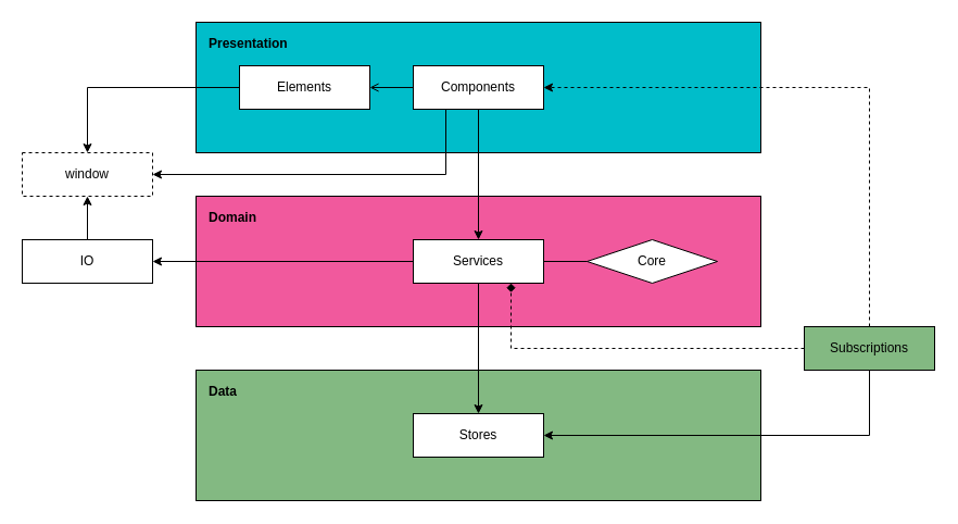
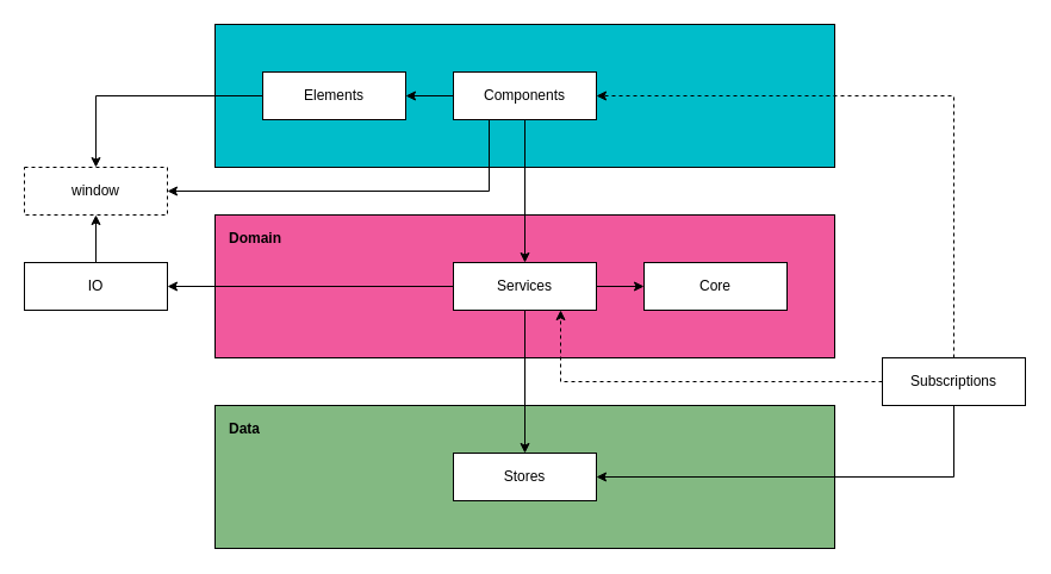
  <mxCell id="0" />
  <mxCell id="1" parent="0" />
  <mxCell id="2" value="" style="rounded=0;whiteSpace=wrap;html=1;fillColor=#83b982;" vertex="1" parent="1"><mxGeometry x="180" y="340" width="520" height="120" as="geometry" /></mxCell>
  <mxCell id="3" value="" style="rounded=0;whiteSpace=wrap;html=1;fillColor=#f1599d;" vertex="1" parent="1"><mxGeometry x="180" y="180" width="520" height="120" as="geometry" /></mxCell>
  <mxCell id="4" value="" style="rounded=0;whiteSpace=wrap;html=1;fillColor=#00BDCA;" vertex="1" parent="1"><mxGeometry x="180" y="20" width="520" height="120" as="geometry" /></mxCell>
  <mxCell id="5" value="Services" style="rounded=0;whiteSpace=wrap;html=1;" vertex="1" parent="1"><mxGeometry x="380" y="220" width="120" height="40" as="geometry" /></mxCell>
  <mxCell id="6" style="edgeStyle=orthogonalEdgeStyle;rounded=0;orthogonalLoop=1;jettySize=auto;html=1;exitX=0.5;exitY=1;exitDx=0;exitDy=0;entryX=0.5;entryY=0;entryDx=0;entryDy=0;" edge="1" parent="1" source="7" target="5"><mxGeometry relative="1" as="geometry" /></mxCell>
  <mxCell id="7" value="Components" style="rounded=0;whiteSpace=wrap;html=1;" vertex="1" parent="1"><mxGeometry x="380" y="60" width="120" height="40" as="geometry" /></mxCell>
  <mxCell id="8" value="Elements" style="rounded=0;whiteSpace=wrap;html=1;" vertex="1" parent="1"><mxGeometry x="220" y="60" width="120" height="40" as="geometry" /></mxCell>
- <mxCell id="9" value="" style="edgeStyle=orthogonalEdgeStyle;rounded=0;orthogonalLoop=1;jettySize=auto;html=1;endArrow=open;" edge="1" parent="1" source="7" target="8"><mxGeometry relative="1" as="geometry" /></mxCell>
+ <mxCell id="9" value="" style="edgeStyle=orthogonalEdgeStyle;rounded=0;orthogonalLoop=1;jettySize=auto;html=1;" edge="1" parent="1" source="7" target="8"><mxGeometry relative="1" as="geometry" /></mxCell>
  <mxCell id="10" value="Stores" style="rounded=0;whiteSpace=wrap;html=1;" vertex="1" parent="1"><mxGeometry x="380" y="380" width="120" height="40" as="geometry" /></mxCell>
  <mxCell id="11" style="edgeStyle=orthogonalEdgeStyle;rounded=0;orthogonalLoop=1;jettySize=auto;html=1;exitX=0.5;exitY=1;exitDx=0;exitDy=0;entryX=0.5;entryY=0;entryDx=0;entryDy=0;" edge="1" parent="1" source="5" target="10"><mxGeometry relative="1" as="geometry" /></mxCell>
  <mxCell id="12" style="edgeStyle=orthogonalEdgeStyle;rounded=0;orthogonalLoop=1;jettySize=auto;html=1;exitX=0.5;exitY=1;exitDx=0;exitDy=0;entryX=1;entryY=0.5;entryDx=0;entryDy=0;" edge="1" parent="1" source="15" target="10"><mxGeometry relative="1" as="geometry" /></mxCell>
  <mxCell id="13" style="edgeStyle=orthogonalEdgeStyle;rounded=0;orthogonalLoop=1;jettySize=auto;html=1;exitX=0.5;exitY=0;exitDx=0;exitDy=0;entryX=1;entryY=0.5;entryDx=0;entryDy=0;dashed=1;" edge="1" parent="1" source="15" target="7"><mxGeometry relative="1" as="geometry" /></mxCell>
- <mxCell id="14" style="edgeStyle=orthogonalEdgeStyle;rounded=0;orthogonalLoop=1;jettySize=auto;html=1;exitX=0;exitY=0.5;exitDx=0;exitDy=0;entryX=0.75;entryY=1;entryDx=0;entryDy=0;dashed=1;endArrow=diamond;" edge="1" parent="1" source="15" target="5"><mxGeometry relative="1" as="geometry" /></mxCell>
- <mxCell id="15" value="Subscriptions" style="rounded=0;whiteSpace=wrap;html=1;fillColor=#83b982;" vertex="1" parent="1"><mxGeometry x="740" y="300" width="120" height="40" as="geometry" /></mxCell>
+ <mxCell id="14" style="edgeStyle=orthogonalEdgeStyle;rounded=0;orthogonalLoop=1;jettySize=auto;html=1;exitX=0;exitY=0.5;exitDx=0;exitDy=0;entryX=0.75;entryY=1;entryDx=0;entryDy=0;dashed=1;" edge="1" parent="1" source="15" target="5"><mxGeometry relative="1" as="geometry" /></mxCell>
+ <mxCell id="15" value="Subscriptions" style="rounded=0;whiteSpace=wrap;html=1;" vertex="1" parent="1"><mxGeometry x="740" y="300" width="120" height="40" as="geometry" /></mxCell>
  <mxCell id="16" value="" style="edgeStyle=orthogonalEdgeStyle;rounded=0;orthogonalLoop=1;jettySize=auto;html=1;" edge="1" parent="1" source="17" target="19"><mxGeometry relative="1" as="geometry" /></mxCell>
  <mxCell id="17" value="IO" style="rounded=0;whiteSpace=wrap;html=1;" vertex="1" parent="1"><mxGeometry x="20" y="220" width="120" height="40" as="geometry" /></mxCell>
  <mxCell id="18" style="edgeStyle=orthogonalEdgeStyle;rounded=0;orthogonalLoop=1;jettySize=auto;html=1;exitX=0;exitY=0.5;exitDx=0;exitDy=0;entryX=1;entryY=0.5;entryDx=0;entryDy=0;" edge="1" parent="1" source="5" target="17"><mxGeometry relative="1" as="geometry" /></mxCell>
  <mxCell id="19" value="window" style="rounded=0;whiteSpace=wrap;html=1;dashed=1;" vertex="1" parent="1"><mxGeometry x="20" y="140" width="120" height="40" as="geometry" /></mxCell>
  <mxCell id="20" style="edgeStyle=orthogonalEdgeStyle;rounded=0;orthogonalLoop=1;jettySize=auto;html=1;exitX=0.25;exitY=1;exitDx=0;exitDy=0;entryX=1;entryY=0.5;entryDx=0;entryDy=0;" edge="1" parent="1" source="7" target="19"><mxGeometry relative="1" as="geometry" /></mxCell>
  <mxCell id="21" value="" style="edgeStyle=orthogonalEdgeStyle;rounded=0;orthogonalLoop=1;jettySize=auto;html=1;" edge="1" parent="1" source="8" target="19"><mxGeometry relative="1" as="geometry" /></mxCell>
- <mxCell id="22" value="Core" style="rhombus;whiteSpace=wrap;html=1;" vertex="1" parent="1"><mxGeometry x="540" y="220" width="120" height="40" as="geometry" /></mxCell>
- <mxCell id="23" value="Presentation" style="text;html=1;strokeColor=none;fillColor=none;align=left;verticalAlign=middle;whiteSpace=wrap;rounded=0;fontStyle=1" vertex="1" parent="1"><mxGeometry x="190" y="30" width="90" height="20" as="geometry" /></mxCell>
+ <mxCell id="22" value="Core" style="rounded=0;whiteSpace=wrap;html=1;" vertex="1" parent="1"><mxGeometry x="540" y="220" width="120" height="40" as="geometry" /></mxCell>
  <mxCell id="24" value="Domain" style="text;html=1;strokeColor=none;fillColor=none;align=left;verticalAlign=middle;whiteSpace=wrap;rounded=0;fontStyle=1" vertex="1" parent="1"><mxGeometry x="190" y="190" width="90" height="20" as="geometry" /></mxCell>
  <mxCell id="25" value="Data" style="text;html=1;strokeColor=none;fillColor=none;align=left;verticalAlign=middle;whiteSpace=wrap;rounded=0;fontStyle=1" vertex="1" parent="1"><mxGeometry x="190" y="350" width="90" height="20" as="geometry" /></mxCell>
- <mxCell id="26" value="" style="edgeStyle=orthogonalEdgeStyle;rounded=0;orthogonalLoop=1;jettySize=auto;html=1;endArrow=none;" edge="1" parent="1" source="5" target="22"><mxGeometry relative="1" as="geometry" /></mxCell>
+ <mxCell id="26" value="" style="edgeStyle=orthogonalEdgeStyle;rounded=0;orthogonalLoop=1;jettySize=auto;html=1;" edge="1" parent="1" source="5" target="22"><mxGeometry relative="1" as="geometry" /></mxCell>
